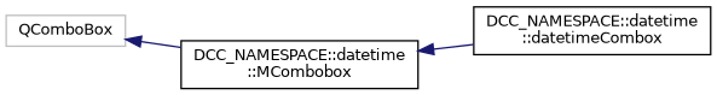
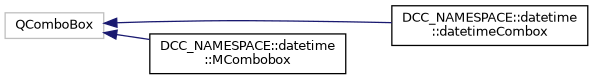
  digraph {
    rankdir=LR
    node [color=black fillcolor=white fontname=Helvetica fontsize=10 shape=record style=filled]
    edge [color=midnightblue dir=back fontname=Helvetica fontsize=10 labelfontname=Helvetica labelfontsize=10 style=solid]
    n1 [color=grey75 height=0.2 label=QComboBox width=0.4]
    n2 [height=0.2 label="DCC_NAMESPACE::datetime\l::datetimeCombox" width=0.4]
    n3 [height=0.2 label="DCC_NAMESPACE::datetime\l::MCombobox" width=0.4]
-   n3 -> n2
+   n1 -> n2
    n1 -> n3
  }
